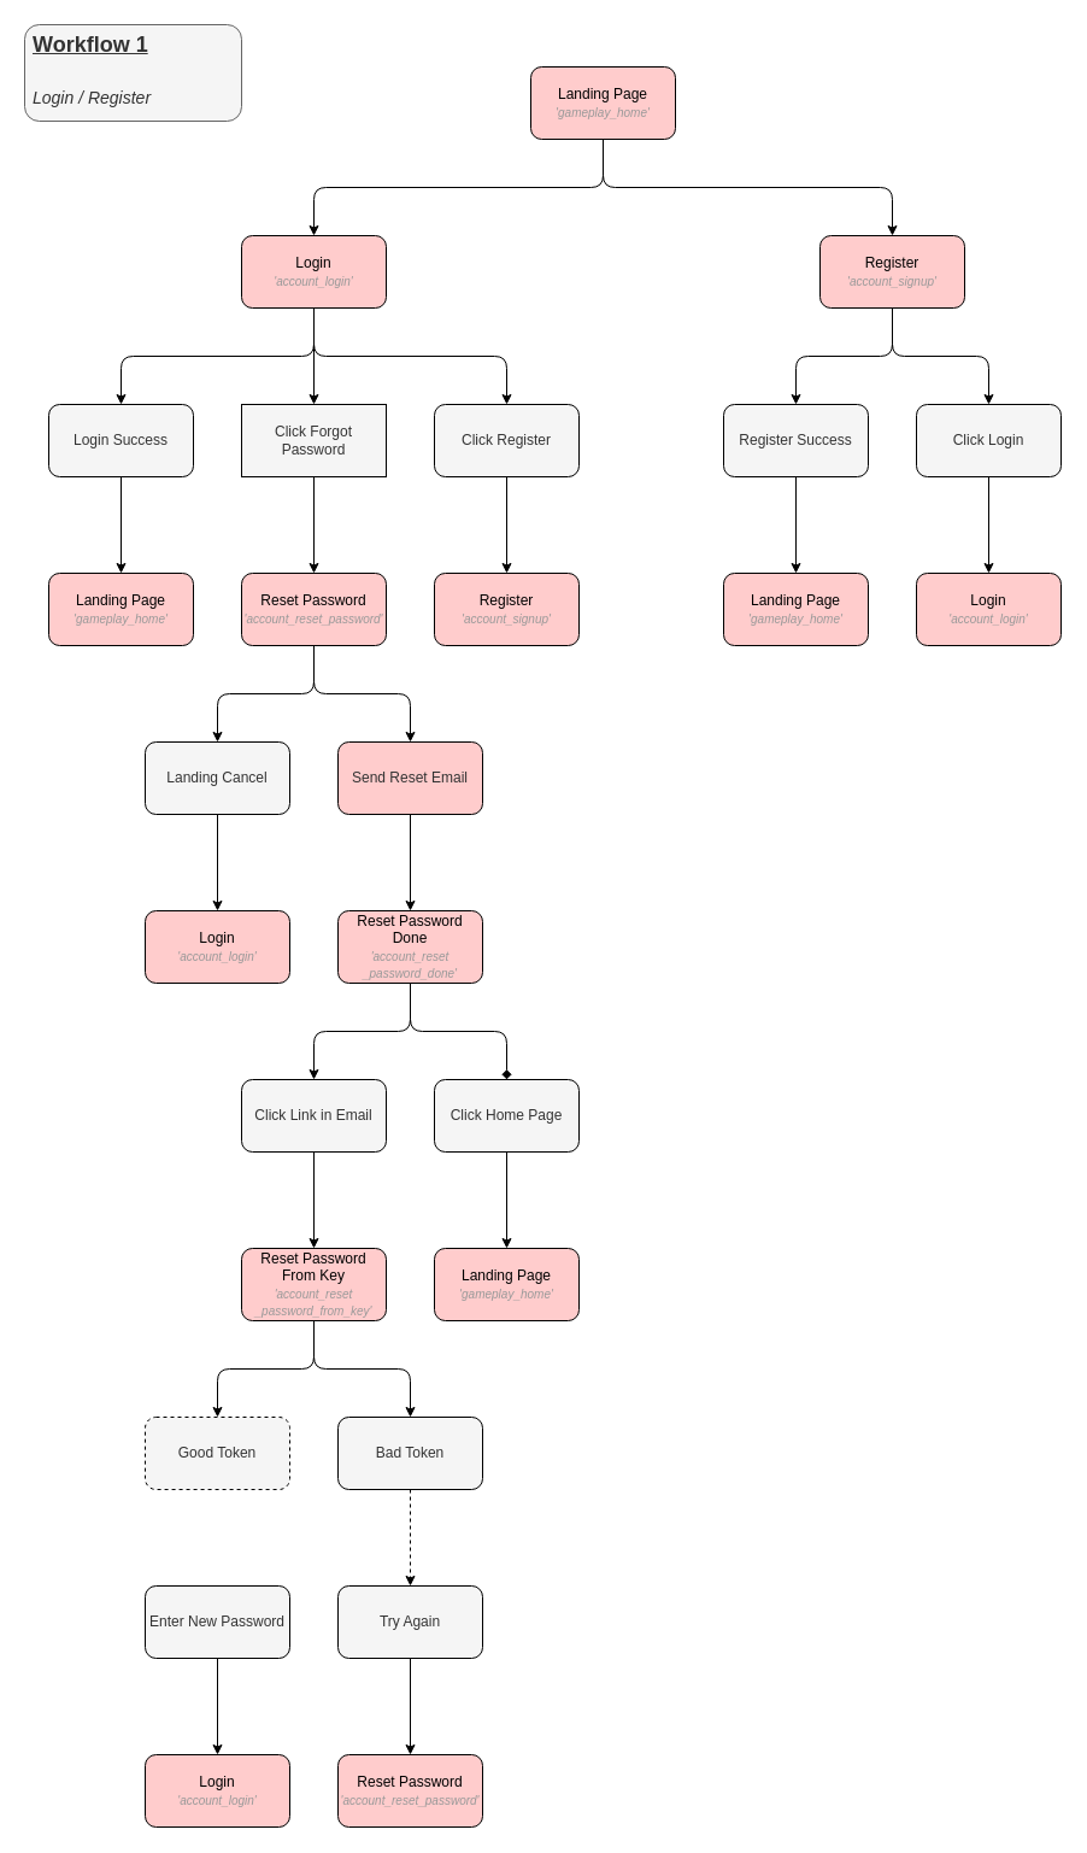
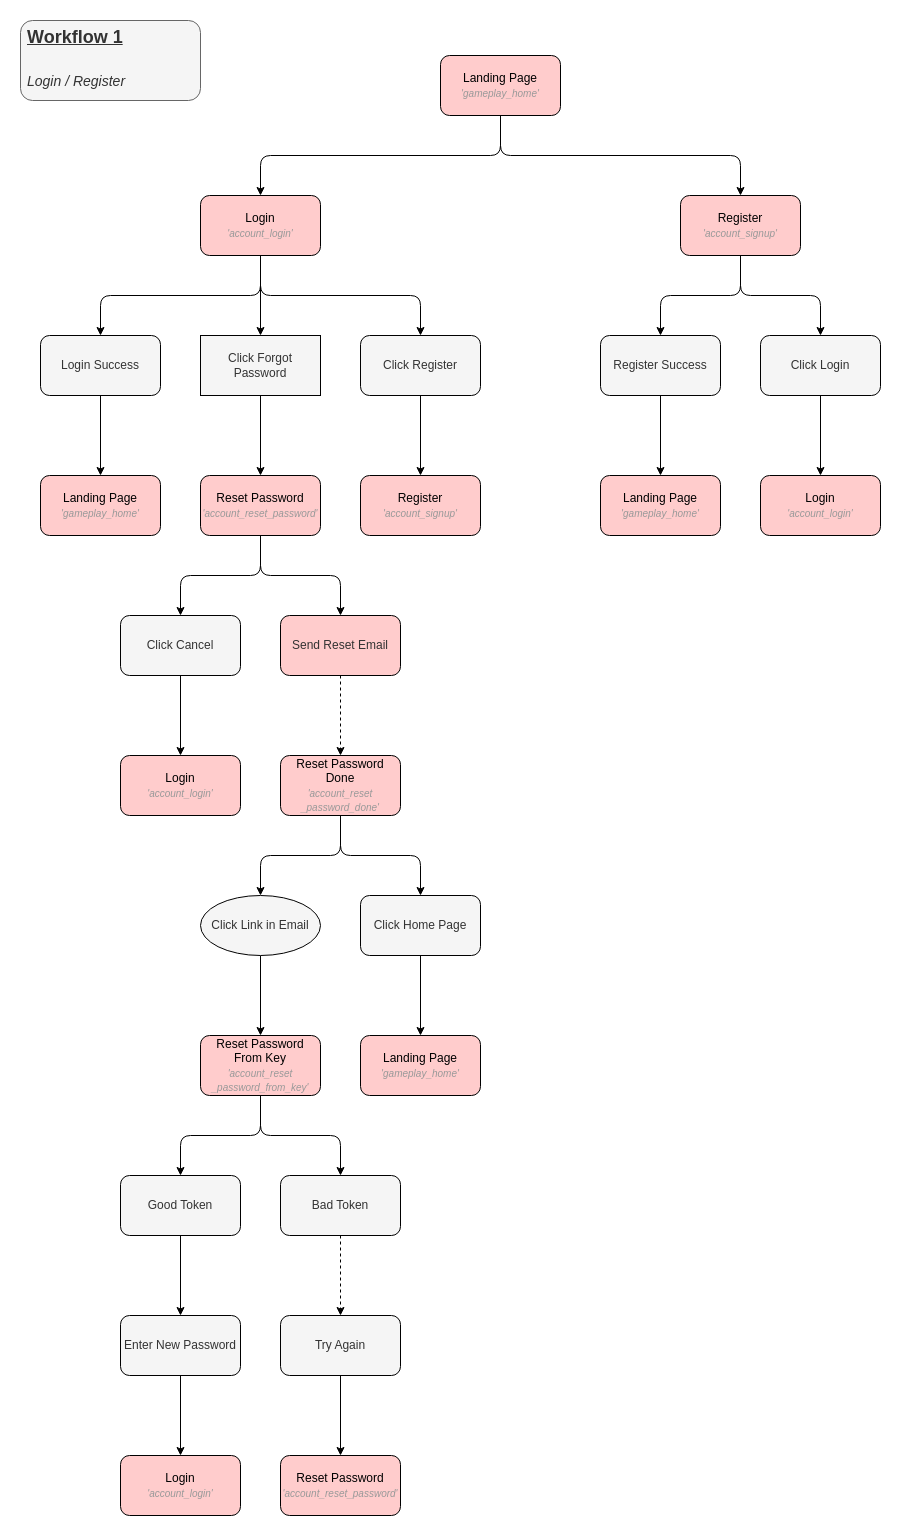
  <mxCell id="0" />
  <mxCell id="1" parent="0" />
  <mxCell id="2" style="edgeStyle=orthogonalEdgeStyle;rounded=1;orthogonalLoop=1;jettySize=auto;html=1;exitX=0.5;exitY=1;exitDx=0;exitDy=0;entryX=0.5;entryY=0;entryDx=0;entryDy=0;fontSize=18;fontColor=#000000;" edge="1" parent="1" source="4" target="9"><mxGeometry relative="1" as="geometry" /></mxCell>
  <mxCell id="3" style="edgeStyle=orthogonalEdgeStyle;rounded=1;orthogonalLoop=1;jettySize=auto;html=1;exitX=0.5;exitY=1;exitDx=0;exitDy=0;entryX=0.5;entryY=0;entryDx=0;entryDy=0;fontSize=18;fontColor=#000000;" edge="1" parent="1" source="4" target="12"><mxGeometry relative="1" as="geometry" /></mxCell>
  <mxCell id="4" value="Landing Page&lt;br style=&quot;font-size: 10px&quot;&gt;&lt;font size=&quot;1&quot; color=&quot;#999999&quot;&gt;&lt;i&gt;'gameplay_home'&lt;/i&gt;&lt;/font&gt;" style="rounded=1;whiteSpace=wrap;html=1;fillColor=#FFCCCC;strokeColor=#000000;fontColor=#000000;" vertex="1" parent="1"><mxGeometry x="440" y="55" width="120" height="60" as="geometry" /></mxCell>
  <mxCell id="5" value="&lt;b&gt;&lt;u&gt;Workflow 1&lt;br&gt;&lt;/u&gt;&lt;/b&gt;&lt;br style=&quot;font-size: 14px&quot;&gt;&lt;span style=&quot;font-size: 14px&quot;&gt;&lt;i&gt;Login / Register&lt;/i&gt;&lt;/span&gt;" style="text;html=1;strokeColor=#666666;fillColor=#f5f5f5;align=left;verticalAlign=top;whiteSpace=wrap;rounded=1;fontColor=#333333;fontSize=18;spacingLeft=5;" vertex="1" parent="1"><mxGeometry x="20" y="20" width="180" height="80" as="geometry" /></mxCell>
  <mxCell id="6" style="edgeStyle=orthogonalEdgeStyle;rounded=1;orthogonalLoop=1;jettySize=auto;html=1;exitX=0.5;exitY=1;exitDx=0;exitDy=0;entryX=0.5;entryY=0;entryDx=0;entryDy=0;fontSize=18;fontColor=#000000;" edge="1" parent="1" source="9" target="16"><mxGeometry relative="1" as="geometry" /></mxCell>
  <mxCell id="7" style="edgeStyle=orthogonalEdgeStyle;rounded=1;orthogonalLoop=1;jettySize=auto;html=1;exitX=0.5;exitY=1;exitDx=0;exitDy=0;entryX=0.5;entryY=0;entryDx=0;entryDy=0;fontSize=18;fontColor=#000000;" edge="1" parent="1" source="9" target="14"><mxGeometry relative="1" as="geometry" /></mxCell>
  <mxCell id="8" style="edgeStyle=orthogonalEdgeStyle;rounded=1;orthogonalLoop=1;jettySize=auto;html=1;exitX=0.5;exitY=1;exitDx=0;exitDy=0;entryX=0.5;entryY=0;entryDx=0;entryDy=0;fontSize=18;fontColor=#000000;" edge="1" parent="1" source="9" target="18"><mxGeometry relative="1" as="geometry" /></mxCell>
  <mxCell id="9" value="Login&lt;br style=&quot;font-size: 10px&quot;&gt;&lt;font size=&quot;1&quot; color=&quot;#999999&quot;&gt;&lt;i&gt;'account_login'&lt;/i&gt;&lt;/font&gt;" style="rounded=1;whiteSpace=wrap;html=1;fillColor=#FFCCCC;strokeColor=#000000;fontColor=#000000;" vertex="1" parent="1"><mxGeometry x="200" y="195" width="120" height="60" as="geometry" /></mxCell>
  <mxCell id="10" style="edgeStyle=orthogonalEdgeStyle;rounded=1;orthogonalLoop=1;jettySize=auto;html=1;exitX=0.5;exitY=1;exitDx=0;exitDy=0;entryX=0.5;entryY=0;entryDx=0;entryDy=0;fontSize=18;fontColor=#000000;" edge="1" parent="1" source="12" target="20"><mxGeometry relative="1" as="geometry" /></mxCell>
  <mxCell id="11" style="edgeStyle=orthogonalEdgeStyle;rounded=1;orthogonalLoop=1;jettySize=auto;html=1;exitX=0.5;exitY=1;exitDx=0;exitDy=0;entryX=0.5;entryY=0;entryDx=0;entryDy=0;fontSize=18;fontColor=#000000;" edge="1" parent="1" source="12" target="22"><mxGeometry relative="1" as="geometry" /></mxCell>
  <mxCell id="12" value="Register&lt;br style=&quot;font-size: 10px&quot;&gt;&lt;font size=&quot;1&quot; color=&quot;#999999&quot;&gt;&lt;i&gt;'account_signup'&lt;/i&gt;&lt;/font&gt;" style="rounded=1;whiteSpace=wrap;html=1;fillColor=#FFCCCC;strokeColor=#000000;fontColor=#000000;" vertex="1" parent="1"><mxGeometry x="680" y="195" width="120" height="60" as="geometry" /></mxCell>
  <mxCell id="13" style="edgeStyle=orthogonalEdgeStyle;rounded=1;orthogonalLoop=1;jettySize=auto;html=1;exitX=0.5;exitY=1;exitDx=0;exitDy=0;entryX=0.5;entryY=0;entryDx=0;entryDy=0;fontSize=18;fontColor=#000000;" edge="1" parent="1" source="14" target="26"><mxGeometry relative="1" as="geometry" /></mxCell>
  <mxCell id="14" value="Click Forgot Password" style="whiteSpace=wrap;html=1;fillColor=#f5f5f5;strokeColor=#000000;fontColor=#333333;rounded=0;" vertex="1" parent="1"><mxGeometry x="200" y="335" width="120" height="60" as="geometry" /></mxCell>
  <mxCell id="15" style="edgeStyle=orthogonalEdgeStyle;rounded=1;orthogonalLoop=1;jettySize=auto;html=1;exitX=0.5;exitY=1;exitDx=0;exitDy=0;entryX=0.5;entryY=0;entryDx=0;entryDy=0;fontSize=18;fontColor=#000000;" edge="1" parent="1" source="16" target="23"><mxGeometry relative="1" as="geometry" /></mxCell>
  <mxCell id="16" value="Login Success" style="rounded=1;whiteSpace=wrap;html=1;fillColor=#f5f5f5;strokeColor=#000000;fontColor=#333333;" vertex="1" parent="1"><mxGeometry x="40" y="335" width="120" height="60" as="geometry" /></mxCell>
  <mxCell id="17" style="edgeStyle=orthogonalEdgeStyle;rounded=1;orthogonalLoop=1;jettySize=auto;html=1;exitX=0.5;exitY=1;exitDx=0;exitDy=0;entryX=0.5;entryY=0;entryDx=0;entryDy=0;fontSize=18;fontColor=#000000;" edge="1" parent="1" source="18" target="27"><mxGeometry relative="1" as="geometry" /></mxCell>
  <mxCell id="18" value="Click Register" style="rounded=1;whiteSpace=wrap;html=1;fillColor=#f5f5f5;strokeColor=#000000;fontColor=#333333;" vertex="1" parent="1"><mxGeometry x="360" y="335" width="120" height="60" as="geometry" /></mxCell>
  <mxCell id="19" style="edgeStyle=orthogonalEdgeStyle;rounded=1;orthogonalLoop=1;jettySize=auto;html=1;exitX=0.5;exitY=1;exitDx=0;exitDy=0;entryX=0.5;entryY=0;entryDx=0;entryDy=0;fontSize=18;fontColor=#000000;" edge="1" parent="1" source="20" target="49"><mxGeometry relative="1" as="geometry" /></mxCell>
  <mxCell id="20" value="Register Success" style="rounded=1;whiteSpace=wrap;html=1;fillColor=#f5f5f5;strokeColor=#000000;fontColor=#333333;" vertex="1" parent="1"><mxGeometry x="600" y="335" width="120" height="60" as="geometry" /></mxCell>
  <mxCell id="21" value="" style="edgeStyle=orthogonalEdgeStyle;rounded=1;orthogonalLoop=1;jettySize=auto;html=1;fontSize=18;fontColor=#000000;" edge="1" parent="1" source="22" target="48"><mxGeometry relative="1" as="geometry" /></mxCell>
  <mxCell id="22" value="Click Login" style="rounded=1;whiteSpace=wrap;html=1;fillColor=#f5f5f5;strokeColor=#000000;fontColor=#333333;" vertex="1" parent="1"><mxGeometry x="760" y="335" width="120" height="60" as="geometry" /></mxCell>
  <mxCell id="23" value="Landing Page&lt;br style=&quot;font-size: 10px&quot;&gt;&lt;font size=&quot;1&quot; color=&quot;#999999&quot;&gt;&lt;i&gt;'gameplay_home'&lt;/i&gt;&lt;/font&gt;" style="rounded=1;whiteSpace=wrap;html=1;fillColor=#FFCCCC;strokeColor=#000000;fontColor=#000000;" vertex="1" parent="1"><mxGeometry x="40" y="475" width="120" height="60" as="geometry" /></mxCell>
  <mxCell id="24" style="edgeStyle=orthogonalEdgeStyle;rounded=1;orthogonalLoop=1;jettySize=auto;html=1;exitX=0.5;exitY=1;exitDx=0;exitDy=0;entryX=0.5;entryY=0;entryDx=0;entryDy=0;fontSize=18;fontColor=#000000;" edge="1" parent="1" source="26" target="29"><mxGeometry relative="1" as="geometry" /></mxCell>
  <mxCell id="25" style="edgeStyle=orthogonalEdgeStyle;rounded=1;orthogonalLoop=1;jettySize=auto;html=1;exitX=0.5;exitY=1;exitDx=0;exitDy=0;entryX=0.5;entryY=0;entryDx=0;entryDy=0;fontSize=18;fontColor=#000000;" edge="1" parent="1" source="26" target="31"><mxGeometry relative="1" as="geometry" /></mxCell>
  <mxCell id="26" value="Reset Password&lt;br style=&quot;font-size: 10px&quot;&gt;&lt;font size=&quot;1&quot; color=&quot;#999999&quot;&gt;&lt;i&gt;'account_reset_password'&lt;/i&gt;&lt;/font&gt;" style="rounded=1;whiteSpace=wrap;html=1;fillColor=#FFCCCC;strokeColor=#000000;fontColor=#000000;" vertex="1" parent="1"><mxGeometry x="200" y="475" width="120" height="60" as="geometry" /></mxCell>
  <mxCell id="27" value="Register&lt;br style=&quot;font-size: 10px&quot;&gt;&lt;font size=&quot;1&quot; color=&quot;#999999&quot;&gt;&lt;i&gt;'account_signup'&lt;/i&gt;&lt;/font&gt;" style="rounded=1;whiteSpace=wrap;html=1;fillColor=#FFCCCC;strokeColor=#000000;fontColor=#000000;" vertex="1" parent="1"><mxGeometry x="360" y="475" width="120" height="60" as="geometry" /></mxCell>
  <mxCell id="28" style="edgeStyle=orthogonalEdgeStyle;rounded=1;orthogonalLoop=1;jettySize=auto;html=1;exitX=0.5;exitY=1;exitDx=0;exitDy=0;entryX=0.5;entryY=0;entryDx=0;entryDy=0;fontSize=18;fontColor=#000000;" edge="1" parent="1" source="29" target="47"><mxGeometry relative="1" as="geometry" /></mxCell>
- <mxCell id="29" value="Landing Cancel" style="rounded=1;whiteSpace=wrap;html=1;fillColor=#f5f5f5;strokeColor=#000000;fontColor=#333333;" vertex="1" parent="1"><mxGeometry x="120" y="615" width="120" height="60" as="geometry" /></mxCell>
- <mxCell id="30" style="edgeStyle=orthogonalEdgeStyle;rounded=1;orthogonalLoop=1;jettySize=auto;html=1;exitX=0.5;exitY=1;exitDx=0;exitDy=0;entryX=0.5;entryY=0;entryDx=0;entryDy=0;fontSize=18;fontColor=#000000;" edge="1" parent="1" source="31" target="52"><mxGeometry relative="1" as="geometry" /></mxCell>
+ <mxCell id="29" value="Click Cancel" style="rounded=1;whiteSpace=wrap;html=1;fillColor=#f5f5f5;strokeColor=#000000;fontColor=#333333;" vertex="1" parent="1"><mxGeometry x="120" y="615" width="120" height="60" as="geometry" /></mxCell>
+ <mxCell id="30" style="edgeStyle=orthogonalEdgeStyle;rounded=1;orthogonalLoop=1;jettySize=auto;html=1;exitX=0.5;exitY=1;exitDx=0;exitDy=0;entryX=0.5;entryY=0;entryDx=0;entryDy=0;fontSize=18;fontColor=#000000;dashed=1;" edge="1" parent="1" source="31" target="52"><mxGeometry relative="1" as="geometry" /></mxCell>
  <mxCell id="31" value="Send Reset Email" style="rounded=1;whiteSpace=wrap;html=1;fillColor=#ffcccc;strokeColor=#000000;fontColor=#333333;" vertex="1" parent="1"><mxGeometry x="280" y="615" width="120" height="60" as="geometry" /></mxCell>
  <mxCell id="32" style="edgeStyle=orthogonalEdgeStyle;rounded=1;orthogonalLoop=1;jettySize=auto;html=1;exitX=0.5;exitY=1;exitDx=0;exitDy=0;entryX=0.5;entryY=0;entryDx=0;entryDy=0;fontSize=18;fontColor=#000000;" edge="1" parent="1" source="33" target="36"><mxGeometry relative="1" as="geometry" /></mxCell>
- <mxCell id="33" value="Click Link in Email" style="rounded=1;whiteSpace=wrap;html=1;fillColor=#f5f5f5;strokeColor=#000000;fontColor=#333333;" vertex="1" parent="1"><mxGeometry x="200" y="895" width="120" height="60" as="geometry" /></mxCell>
+ <mxCell id="33" value="Click Link in Email" style="ellipse;whiteSpace=wrap;html=1;fillColor=#f5f5f5;strokeColor=#000000;fontColor=#333333;" vertex="1" parent="1"><mxGeometry x="200" y="895" width="120" height="60" as="geometry" /></mxCell>
  <mxCell id="34" style="edgeStyle=orthogonalEdgeStyle;rounded=1;orthogonalLoop=1;jettySize=auto;html=1;exitX=0.5;exitY=1;exitDx=0;exitDy=0;entryX=0.5;entryY=0;entryDx=0;entryDy=0;fontSize=18;fontColor=#000000;" edge="1" parent="1" source="36" target="38"><mxGeometry relative="1" as="geometry" /></mxCell>
  <mxCell id="35" style="edgeStyle=orthogonalEdgeStyle;rounded=1;orthogonalLoop=1;jettySize=auto;html=1;exitX=0.5;exitY=1;exitDx=0;exitDy=0;entryX=0.5;entryY=0;entryDx=0;entryDy=0;fontSize=18;fontColor=#000000;" edge="1" parent="1" source="36" target="40"><mxGeometry relative="1" as="geometry" /></mxCell>
  <mxCell id="36" value="Reset Password From Key&lt;br style=&quot;font-size: 10px&quot;&gt;&lt;font size=&quot;1&quot; color=&quot;#999999&quot;&gt;&lt;i&gt;'account_reset _password_from_key'&lt;/i&gt;&lt;/font&gt;" style="rounded=1;whiteSpace=wrap;html=1;fillColor=#FFCCCC;strokeColor=#000000;fontColor=#000000;" vertex="1" parent="1"><mxGeometry x="200" y="1035" width="120" height="60" as="geometry" /></mxCell>
- <mxCell id="38" value="Good Token" style="rounded=1;whiteSpace=wrap;html=1;fillColor=#f5f5f5;strokeColor=#000000;fontColor=#333333;dashed=1;" vertex="1" parent="1"><mxGeometry x="120" y="1175" width="120" height="60" as="geometry" /></mxCell>
+ <mxCell id="37" style="edgeStyle=orthogonalEdgeStyle;rounded=1;orthogonalLoop=1;jettySize=auto;html=1;exitX=0.5;exitY=1;exitDx=0;exitDy=0;entryX=0.5;entryY=0;entryDx=0;entryDy=0;fontSize=18;fontColor=#000000;" edge="1" parent="1" source="38" target="42"><mxGeometry relative="1" as="geometry" /></mxCell>
+ <mxCell id="38" value="Good Token" style="rounded=1;whiteSpace=wrap;html=1;fillColor=#f5f5f5;strokeColor=#000000;fontColor=#333333;" vertex="1" parent="1"><mxGeometry x="120" y="1175" width="120" height="60" as="geometry" /></mxCell>
  <mxCell id="39" style="edgeStyle=orthogonalEdgeStyle;rounded=1;orthogonalLoop=1;jettySize=auto;html=1;exitX=0.5;exitY=1;exitDx=0;exitDy=0;entryX=0.5;entryY=0;entryDx=0;entryDy=0;fontSize=18;fontColor=#000000;dashed=1;" edge="1" parent="1" source="40" target="45"><mxGeometry relative="1" as="geometry" /></mxCell>
  <mxCell id="40" value="Bad Token" style="rounded=1;whiteSpace=wrap;html=1;fillColor=#f5f5f5;strokeColor=#000000;fontColor=#333333;" vertex="1" parent="1"><mxGeometry x="280" y="1175" width="120" height="60" as="geometry" /></mxCell>
  <mxCell id="41" style="edgeStyle=orthogonalEdgeStyle;rounded=1;orthogonalLoop=1;jettySize=auto;html=1;exitX=0.5;exitY=1;exitDx=0;exitDy=0;entryX=0.5;entryY=0;entryDx=0;entryDy=0;fontSize=18;fontColor=#000000;" edge="1" parent="1" source="42" target="43"><mxGeometry relative="1" as="geometry" /></mxCell>
  <mxCell id="42" value="Enter New Password" style="rounded=1;whiteSpace=wrap;html=1;fillColor=#f5f5f5;strokeColor=#000000;fontColor=#333333;" vertex="1" parent="1"><mxGeometry x="120" y="1315" width="120" height="60" as="geometry" /></mxCell>
  <mxCell id="43" value="Login&lt;br style=&quot;font-size: 10px&quot;&gt;&lt;font size=&quot;1&quot; color=&quot;#999999&quot;&gt;&lt;i&gt;'account_login'&lt;/i&gt;&lt;/font&gt;" style="rounded=1;whiteSpace=wrap;html=1;fillColor=#FFCCCC;strokeColor=#000000;fontColor=#000000;" vertex="1" parent="1"><mxGeometry x="120" y="1455" width="120" height="60" as="geometry" /></mxCell>
  <mxCell id="44" style="edgeStyle=orthogonalEdgeStyle;rounded=1;orthogonalLoop=1;jettySize=auto;html=1;exitX=0.5;exitY=1;exitDx=0;exitDy=0;entryX=0.5;entryY=0;entryDx=0;entryDy=0;fontSize=18;fontColor=#000000;" edge="1" parent="1" source="45" target="46"><mxGeometry relative="1" as="geometry" /></mxCell>
  <mxCell id="45" value="Try Again" style="rounded=1;whiteSpace=wrap;html=1;fillColor=#f5f5f5;strokeColor=#000000;fontColor=#333333;" vertex="1" parent="1"><mxGeometry x="280" y="1315" width="120" height="60" as="geometry" /></mxCell>
  <mxCell id="46" value="Reset Password&lt;br style=&quot;font-size: 10px&quot;&gt;&lt;font size=&quot;1&quot; color=&quot;#999999&quot;&gt;&lt;i&gt;'account_reset_password'&lt;/i&gt;&lt;/font&gt;" style="rounded=1;whiteSpace=wrap;html=1;fillColor=#FFCCCC;strokeColor=#000000;fontColor=#000000;" vertex="1" parent="1"><mxGeometry x="280" y="1455" width="120" height="60" as="geometry" /></mxCell>
  <mxCell id="47" value="Login&lt;br style=&quot;font-size: 10px&quot;&gt;&lt;font size=&quot;1&quot; color=&quot;#999999&quot;&gt;&lt;i&gt;'account_login'&lt;/i&gt;&lt;/font&gt;" style="rounded=1;whiteSpace=wrap;html=1;fillColor=#FFCCCC;strokeColor=#000000;fontColor=#000000;" vertex="1" parent="1"><mxGeometry x="120" y="755" width="120" height="60" as="geometry" /></mxCell>
  <mxCell id="48" value="Login&lt;br style=&quot;font-size: 10px&quot;&gt;&lt;font size=&quot;1&quot; color=&quot;#999999&quot;&gt;&lt;i&gt;'account_login'&lt;/i&gt;&lt;/font&gt;" style="rounded=1;whiteSpace=wrap;html=1;fillColor=#FFCCCC;strokeColor=#000000;fontColor=#000000;" vertex="1" parent="1"><mxGeometry x="760" y="475" width="120" height="60" as="geometry" /></mxCell>
  <mxCell id="49" value="Landing Page&lt;br style=&quot;font-size: 10px&quot;&gt;&lt;font size=&quot;1&quot; color=&quot;#999999&quot;&gt;&lt;i&gt;'gameplay_home'&lt;/i&gt;&lt;/font&gt;" style="rounded=1;whiteSpace=wrap;html=1;fillColor=#FFCCCC;strokeColor=#000000;fontColor=#000000;" vertex="1" parent="1"><mxGeometry x="600" y="475" width="120" height="60" as="geometry" /></mxCell>
  <mxCell id="50" style="edgeStyle=orthogonalEdgeStyle;rounded=1;orthogonalLoop=1;jettySize=auto;html=1;exitX=0.5;exitY=1;exitDx=0;exitDy=0;entryX=0.5;entryY=0;entryDx=0;entryDy=0;fontSize=18;fontColor=#000000;" edge="1" parent="1" source="52" target="33"><mxGeometry relative="1" as="geometry" /></mxCell>
- <mxCell id="51" style="edgeStyle=orthogonalEdgeStyle;rounded=1;orthogonalLoop=1;jettySize=auto;html=1;exitX=0.5;exitY=1;exitDx=0;exitDy=0;entryX=0.5;entryY=0;entryDx=0;entryDy=0;fontSize=18;fontColor=#000000;endArrow=diamond;" edge="1" parent="1" source="52" target="54"><mxGeometry relative="1" as="geometry" /></mxCell>
+ <mxCell id="51" style="edgeStyle=orthogonalEdgeStyle;rounded=1;orthogonalLoop=1;jettySize=auto;html=1;exitX=0.5;exitY=1;exitDx=0;exitDy=0;entryX=0.5;entryY=0;entryDx=0;entryDy=0;fontSize=18;fontColor=#000000;" edge="1" parent="1" source="52" target="54"><mxGeometry relative="1" as="geometry" /></mxCell>
  <mxCell id="52" value="Reset Password Done&lt;br style=&quot;font-size: 10px&quot;&gt;&lt;font size=&quot;1&quot; color=&quot;#999999&quot;&gt;&lt;i&gt;'account_reset _password_done'&lt;/i&gt;&lt;/font&gt;" style="rounded=1;whiteSpace=wrap;html=1;fillColor=#FFCCCC;strokeColor=#000000;fontColor=#000000;" vertex="1" parent="1"><mxGeometry x="280" y="755" width="120" height="60" as="geometry" /></mxCell>
  <mxCell id="53" style="edgeStyle=orthogonalEdgeStyle;rounded=1;orthogonalLoop=1;jettySize=auto;html=1;exitX=0.5;exitY=1;exitDx=0;exitDy=0;entryX=0.5;entryY=0;entryDx=0;entryDy=0;fontSize=18;fontColor=#000000;" edge="1" parent="1" source="54" target="55"><mxGeometry relative="1" as="geometry" /></mxCell>
  <mxCell id="54" value="Click Home Page" style="rounded=1;whiteSpace=wrap;html=1;fillColor=#f5f5f5;strokeColor=#000000;fontColor=#333333;" vertex="1" parent="1"><mxGeometry x="360" y="895" width="120" height="60" as="geometry" /></mxCell>
  <mxCell id="55" value="Landing Page&lt;br style=&quot;font-size: 10px&quot;&gt;&lt;font size=&quot;1&quot; color=&quot;#999999&quot;&gt;&lt;i&gt;'gameplay_home'&lt;/i&gt;&lt;/font&gt;" style="rounded=1;whiteSpace=wrap;html=1;fillColor=#FFCCCC;strokeColor=#000000;fontColor=#000000;" vertex="1" parent="1"><mxGeometry x="360" y="1035" width="120" height="60" as="geometry" /></mxCell>
